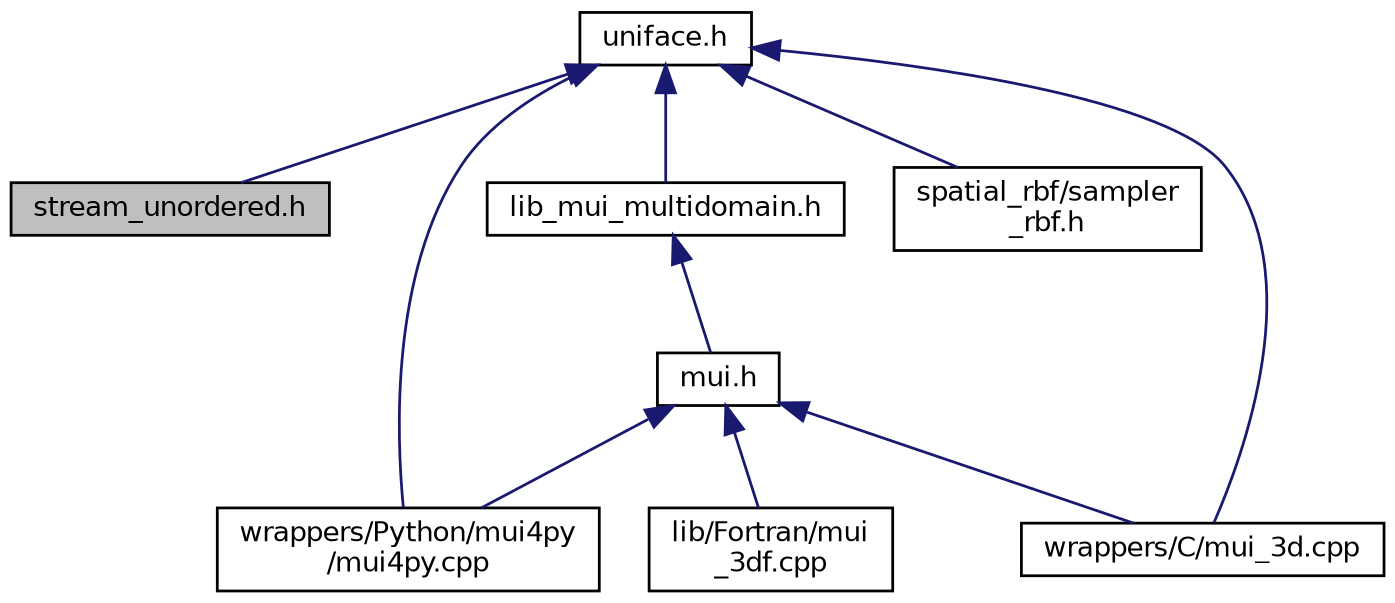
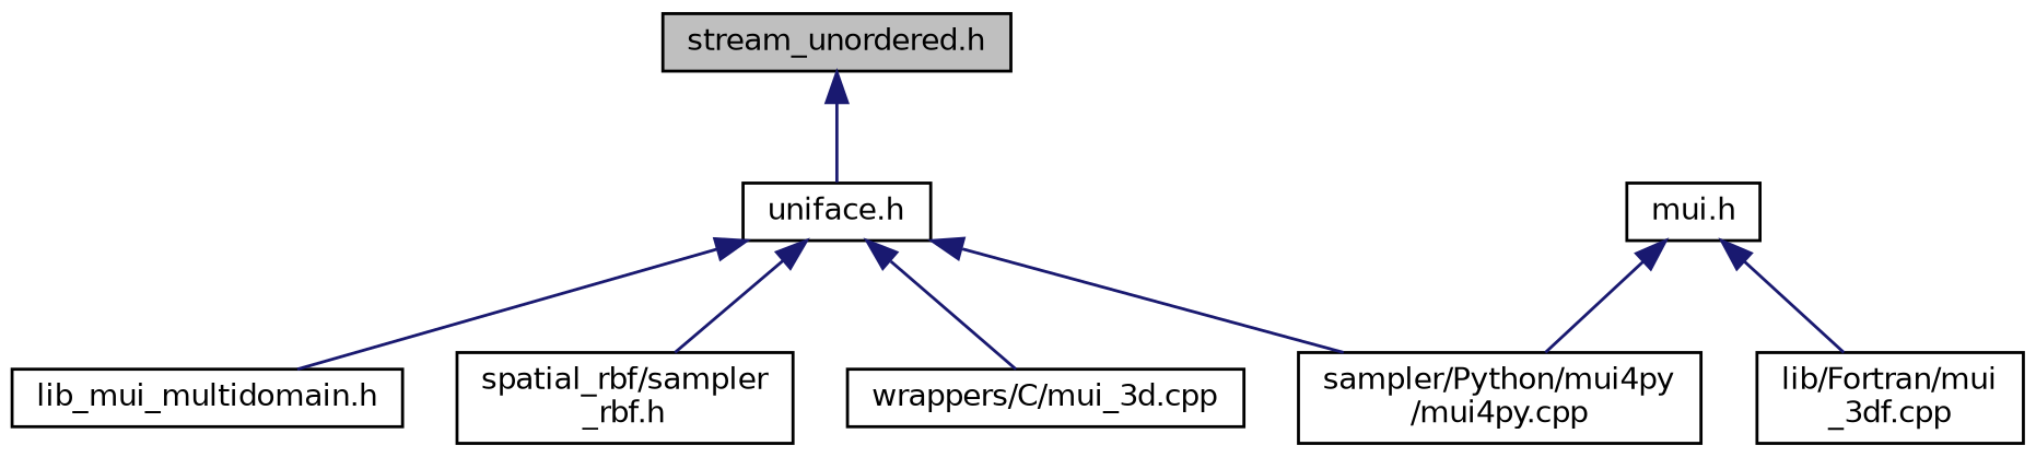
  digraph {
    node [color=black fillcolor=white fontname=Helvetica fontsize=10 shape=record style=filled]
    edge [color=midnightblue dir=back fontname=Helvetica fontsize=10 labelfontname=Helvetica labelfontsize=10 style=solid]
    n1 [fillcolor=grey75 fontcolor=black height=0.2 label="stream_unordered.h" width=0.4]
    n2 [height=0.2 label="uniface.h" width=0.4]
    n3 [height=0.2 label="lib_mui_multidomain.h" width=0.4]
-   n4 [height=0.2 label="wrappers/Python/mui4py\l/mui4py.cpp" width=0.4]
+   n4 [height=0.2 label="sampler/Python/mui4py\l/mui4py.cpp" width=0.4]
    n5 [height=0.2 label="spatial_rbf/sampler\l_rbf.h" width=0.4]
    n6 [height=0.2 label="wrappers/C/mui_3d.cpp" width=0.4]
    n7 [height=0.2 label="mui.h" width=0.4]
    n8 [height=0.2 label="lib/Fortran/mui\l_3df.cpp" width=0.4]
-   n2 -> n1
+   n1 -> n2
    n2 -> n3
    n2 -> n4
    n2 -> n5
    n2 -> n6
-   n3 -> n7
    n7 -> n4
-   n7 -> n6
    n7 -> n8
  }
